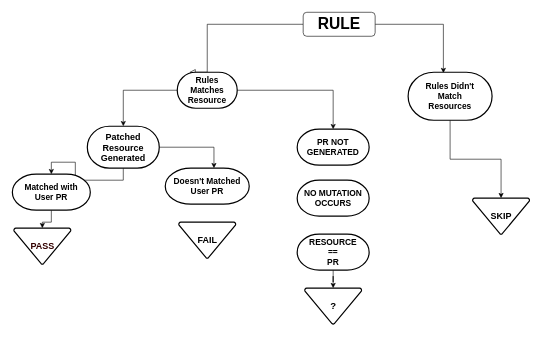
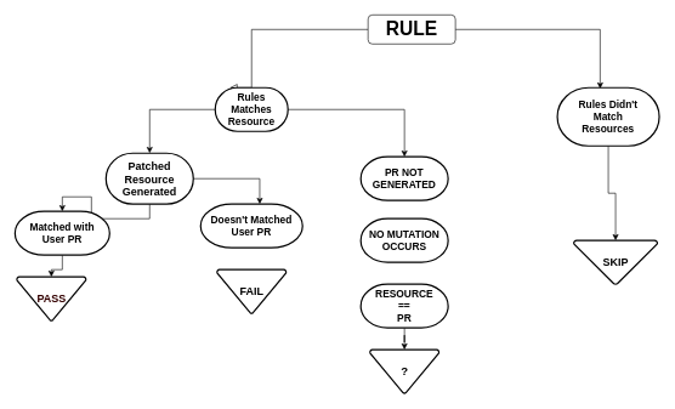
  <mxCell id="0" />
  <mxCell id="1" parent="0" />
  <mxCell id="2" value="" style="rounded=0;html=1;jettySize=auto;orthogonalLoop=1;fontSize=11;endArrow=block;endFill=0;endSize=8;strokeWidth=1;shadow=0;labelBackgroundColor=none;edgeStyle=orthogonalEdgeStyle;" parent="1" source="4" edge="1"><mxGeometry relative="1" as="geometry"><mxPoint x="315" y="120" as="targetPoint" /><Array as="points"><mxPoint x="345" y="40" /><mxPoint x="345" y="120" /></Array></mxGeometry></mxCell>
  <mxCell id="3" style="edgeStyle=orthogonalEdgeStyle;rounded=0;orthogonalLoop=1;jettySize=auto;html=1;entryX=0.42;entryY=0.017;entryDx=0;entryDy=0;entryPerimeter=0;" edge="1" parent="1" source="4" target="21"><mxGeometry relative="1" as="geometry"><mxPoint x="815" y="150" as="targetPoint" /></mxGeometry></mxCell>
  <mxCell id="4" value="&lt;font style=&quot;font-size: 26px&quot;&gt;&lt;b&gt;RULE&lt;/b&gt;&lt;/font&gt;" style="rounded=1;whiteSpace=wrap;html=1;fontSize=12;glass=0;strokeWidth=1;shadow=0;" parent="1" vertex="1"><mxGeometry x="505" y="20" width="120" height="40" as="geometry" /></mxCell>
  <mxCell id="5" style="edgeStyle=orthogonalEdgeStyle;rounded=0;orthogonalLoop=1;jettySize=auto;html=1;" edge="1" parent="1" source="7" target="10"><mxGeometry relative="1" as="geometry"><mxPoint x="195" y="240" as="targetPoint" /></mxGeometry></mxCell>
  <mxCell id="6" style="edgeStyle=orthogonalEdgeStyle;rounded=0;orthogonalLoop=1;jettySize=auto;html=1;" edge="1" parent="1" source="7" target="16"><mxGeometry relative="1" as="geometry"><mxPoint x="555" y="210" as="targetPoint" /><Array as="points"><mxPoint x="555" y="150" /></Array></mxGeometry></mxCell>
  <mxCell id="7" value="&lt;font style=&quot;font-size: 14px&quot;&gt;&lt;b&gt;Rules Matches&lt;br&gt;Resource&lt;/b&gt;&lt;/font&gt;" style="strokeWidth=2;html=1;shape=mxgraph.flowchart.terminator;whiteSpace=wrap;" vertex="1" parent="1"><mxGeometry x="295" y="120" width="100" height="60" as="geometry" /></mxCell>
  <mxCell id="8" style="edgeStyle=orthogonalEdgeStyle;rounded=0;orthogonalLoop=1;jettySize=auto;html=1;" edge="1" parent="1" source="10" target="12"><mxGeometry relative="1" as="geometry"><mxPoint x="75" y="320" as="targetPoint" /></mxGeometry></mxCell>
  <mxCell id="9" style="edgeStyle=orthogonalEdgeStyle;rounded=0;orthogonalLoop=1;jettySize=auto;html=1;entryX=0.58;entryY=0;entryDx=0;entryDy=0;entryPerimeter=0;" edge="1" parent="1" source="10" target="13"><mxGeometry relative="1" as="geometry" /></mxCell>
  <mxCell id="10" value="&lt;font style=&quot;font-size: 15px&quot;&gt;&lt;b&gt;Patched Resource&lt;br&gt;Generated&lt;/b&gt;&lt;/font&gt;" style="strokeWidth=2;html=1;shape=mxgraph.flowchart.terminator;whiteSpace=wrap;" vertex="1" parent="1"><mxGeometry x="145" y="210" width="120" height="70" as="geometry" /></mxCell>
  <mxCell id="11" style="edgeStyle=orthogonalEdgeStyle;rounded=0;orthogonalLoop=1;jettySize=auto;html=1;" edge="1" parent="1" source="12" target="14"><mxGeometry relative="1" as="geometry"><mxPoint x="75" y="400" as="targetPoint" /></mxGeometry></mxCell>
  <mxCell id="12" value="&lt;b&gt;&lt;font style=&quot;font-size: 14px&quot;&gt;Matched with&lt;br&gt;User PR&lt;/font&gt;&lt;/b&gt;" style="strokeWidth=2;html=1;shape=mxgraph.flowchart.terminator;whiteSpace=wrap;" vertex="1" parent="1"><mxGeometry x="20" y="290" width="130" height="60" as="geometry" /></mxCell>
  <mxCell id="13" value="&lt;b&gt;&lt;font style=&quot;font-size: 14px&quot;&gt;Doesn't Matched&lt;br&gt;User PR&lt;/font&gt;&lt;/b&gt;" style="strokeWidth=2;html=1;shape=mxgraph.flowchart.terminator;whiteSpace=wrap;" vertex="1" parent="1"><mxGeometry x="275" y="280" width="140" height="60" as="geometry" /></mxCell>
  <mxCell id="14" value="&lt;b&gt;&lt;font style=&quot;font-size: 15px&quot; color=&quot;#330000&quot;&gt;PASS&lt;/font&gt;&lt;/b&gt;" style="strokeWidth=2;html=1;shape=mxgraph.flowchart.merge_or_storage;whiteSpace=wrap;" vertex="1" parent="1"><mxGeometry x="22.5" y="380" width="95" height="60" as="geometry" /></mxCell>
  <mxCell id="15" value="&lt;b&gt;&lt;font style=&quot;font-size: 15px&quot;&gt;FAIL&lt;/font&gt;&lt;/b&gt;" style="strokeWidth=2;html=1;shape=mxgraph.flowchart.merge_or_storage;whiteSpace=wrap;" vertex="1" parent="1"><mxGeometry x="297.5" y="370" width="95" height="60" as="geometry" /></mxCell>
  <mxCell id="16" value="&lt;font style=&quot;font-size: 14px&quot;&gt;&lt;b&gt;&lt;font style=&quot;font-size: 14px&quot;&gt;PR NOT &lt;br&gt;GENERATED&lt;/font&gt;&lt;/b&gt;&lt;/font&gt;" style="strokeWidth=2;html=1;shape=mxgraph.flowchart.terminator;whiteSpace=wrap;" vertex="1" parent="1"><mxGeometry x="495" y="215" width="120" height="60" as="geometry" /></mxCell>
  <mxCell id="17" value="&lt;b&gt;&lt;font style=&quot;font-size: 14px&quot;&gt;NO MUTATION&lt;br&gt;OCCURS&lt;/font&gt;&lt;/b&gt;" style="strokeWidth=2;html=1;shape=mxgraph.flowchart.terminator;whiteSpace=wrap;" vertex="1" parent="1"><mxGeometry x="495" y="300" width="120" height="60" as="geometry" /></mxCell>
  <mxCell id="18" style="edgeStyle=orthogonalEdgeStyle;rounded=0;orthogonalLoop=1;jettySize=auto;html=1;" edge="1" parent="1" source="19" target="23"><mxGeometry relative="1" as="geometry"><mxPoint x="555" y="490" as="targetPoint" /></mxGeometry></mxCell>
  <mxCell id="19" value="&lt;b&gt;&lt;font style=&quot;font-size: 14px&quot;&gt;RESOURCE &lt;br&gt;==&lt;br&gt;PR&lt;/font&gt;&lt;/b&gt;" style="strokeWidth=2;html=1;shape=mxgraph.flowchart.terminator;whiteSpace=wrap;" vertex="1" parent="1"><mxGeometry x="495" y="390" width="120" height="60" as="geometry" /></mxCell>
  <mxCell id="20" style="edgeStyle=orthogonalEdgeStyle;rounded=0;orthogonalLoop=1;jettySize=auto;html=1;" edge="1" parent="1" source="21" target="22"><mxGeometry relative="1" as="geometry"><mxPoint x="825" y="360" as="targetPoint" /></mxGeometry></mxCell>
- <mxCell id="21" value="&lt;font style=&quot;font-size: 14px&quot;&gt;&lt;b&gt;Rules Didn't&lt;br&gt;Match&lt;br&gt;Resources&lt;/b&gt;&lt;/font&gt;" style="strokeWidth=2;html=1;shape=mxgraph.flowchart.terminator;whiteSpace=wrap;" vertex="1" parent="1"><mxGeometry x="680" y="120" width="140" height="80" as="geometry" /></mxCell>
- <mxCell id="22" value="&lt;b&gt;&lt;font style=&quot;font-size: 15px&quot;&gt;SKIP&lt;/font&gt;&lt;/b&gt;" style="strokeWidth=2;html=1;shape=mxgraph.flowchart.merge_or_storage;whiteSpace=wrap;" vertex="1" parent="1"><mxGeometry x="787.5" y="330" width="95" height="60" as="geometry" /></mxCell>
+ <mxCell id="21" value="&lt;font style=&quot;font-size: 14px&quot;&gt;&lt;b&gt;Rules Didn't&lt;br&gt;Match&lt;br&gt;Resources&lt;/b&gt;&lt;/font&gt;" style="strokeWidth=2;html=1;shape=mxgraph.flowchart.terminator;whiteSpace=wrap;" vertex="1" parent="1"><mxGeometry x="765" y="120" width="140" height="80" as="geometry" /></mxCell>
+ <mxCell id="22" value="&lt;b&gt;&lt;font style=&quot;font-size: 15px&quot;&gt;SKIP&lt;/font&gt;&lt;/b&gt;" style="strokeWidth=2;html=1;shape=mxgraph.flowchart.merge_or_storage;whiteSpace=wrap;" vertex="1" parent="1"><mxGeometry x="787.5" y="330" width="115" height="60" as="geometry" /></mxCell>
  <mxCell id="23" value="&lt;b&gt;&lt;font style=&quot;font-size: 16px&quot;&gt;?&lt;/font&gt;&lt;/b&gt;" style="strokeWidth=2;html=1;shape=mxgraph.flowchart.merge_or_storage;whiteSpace=wrap;" vertex="1" parent="1"><mxGeometry x="507.5" y="480" width="95" height="60" as="geometry" /></mxCell>
